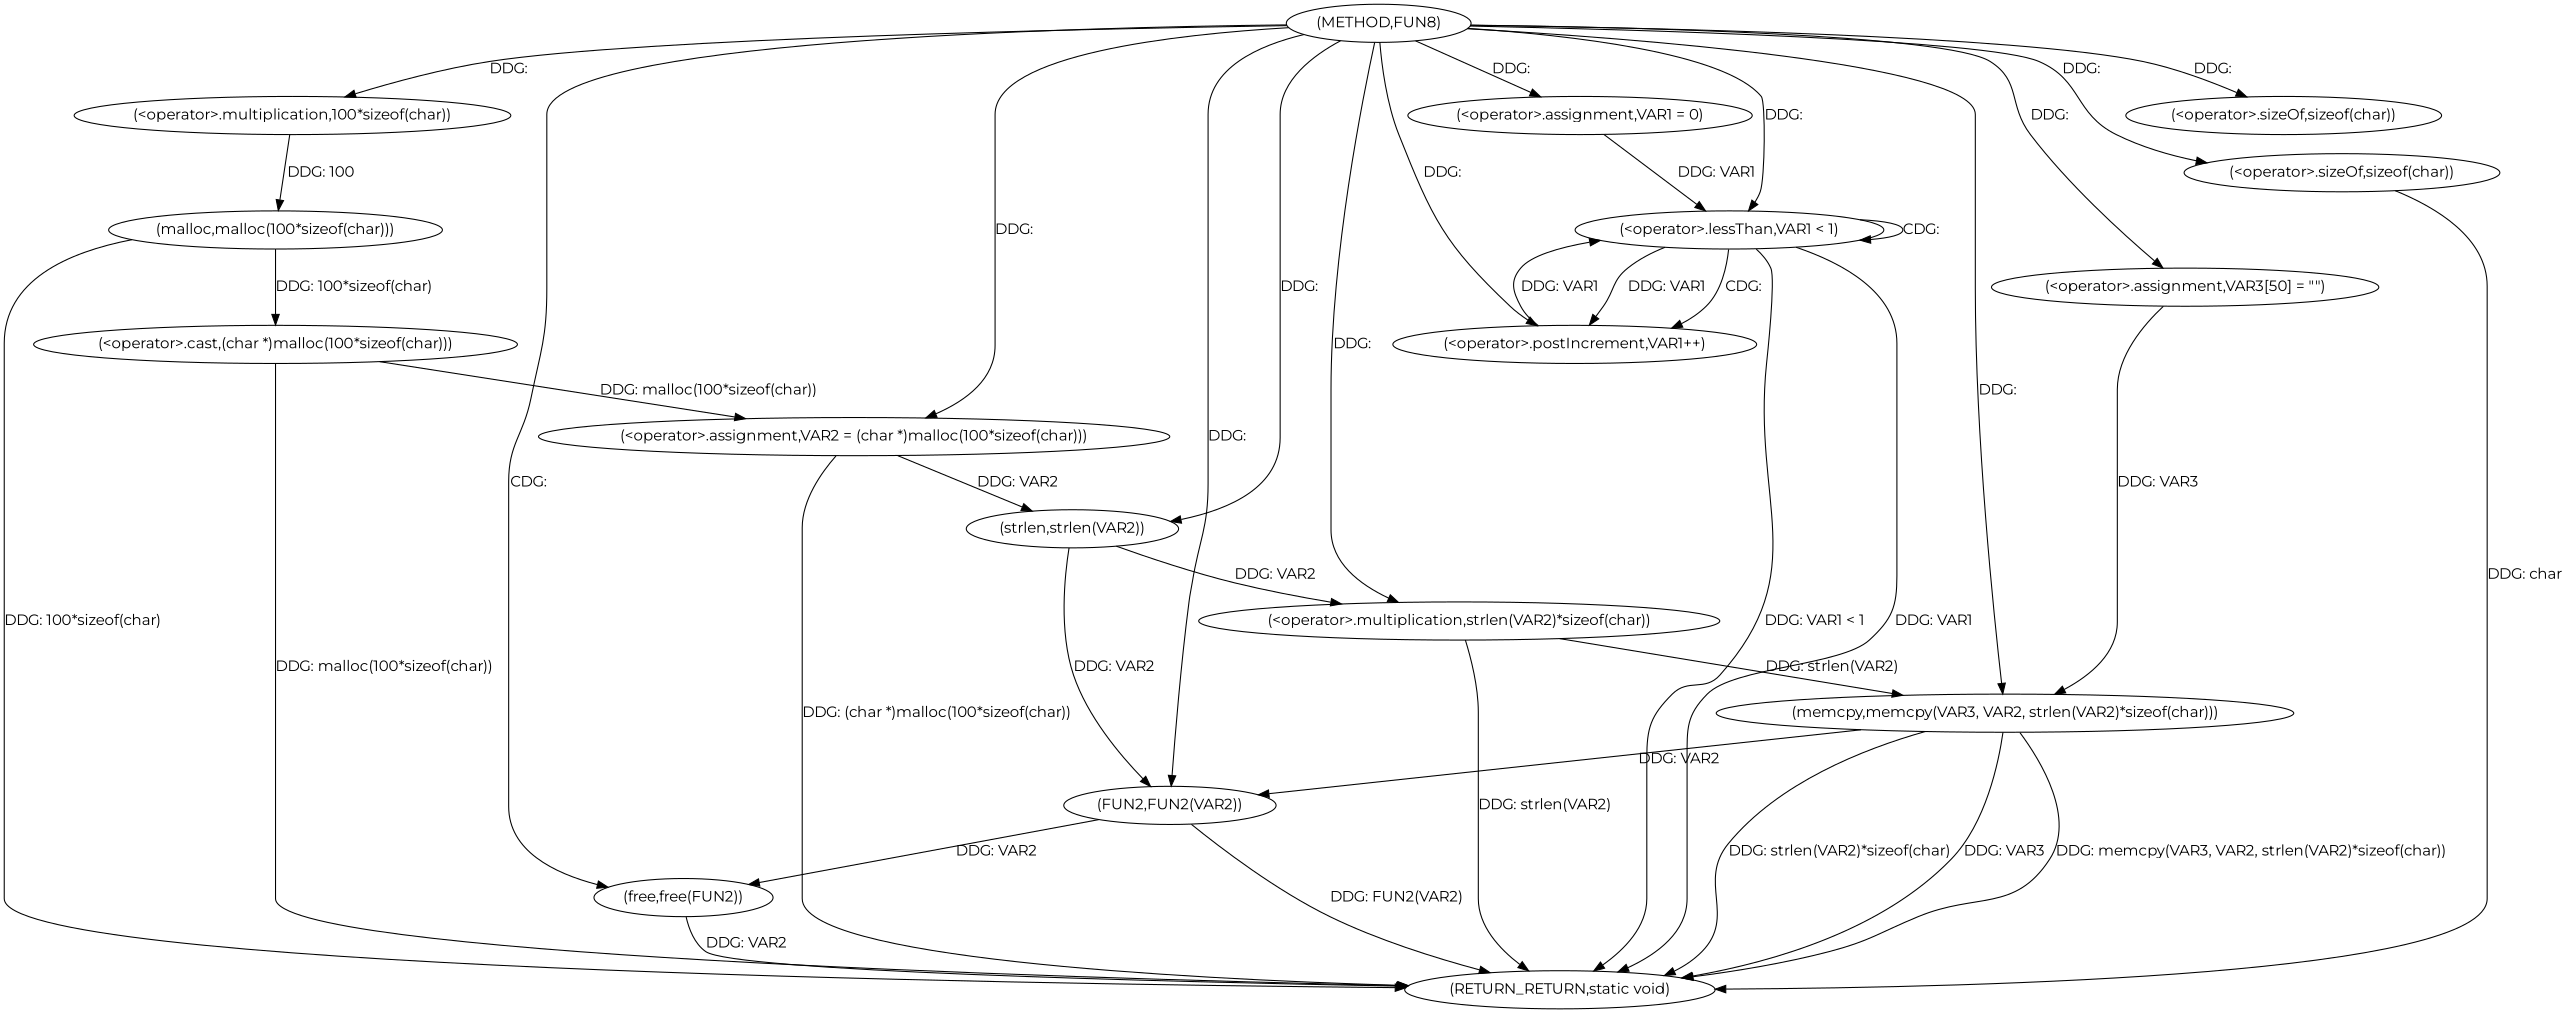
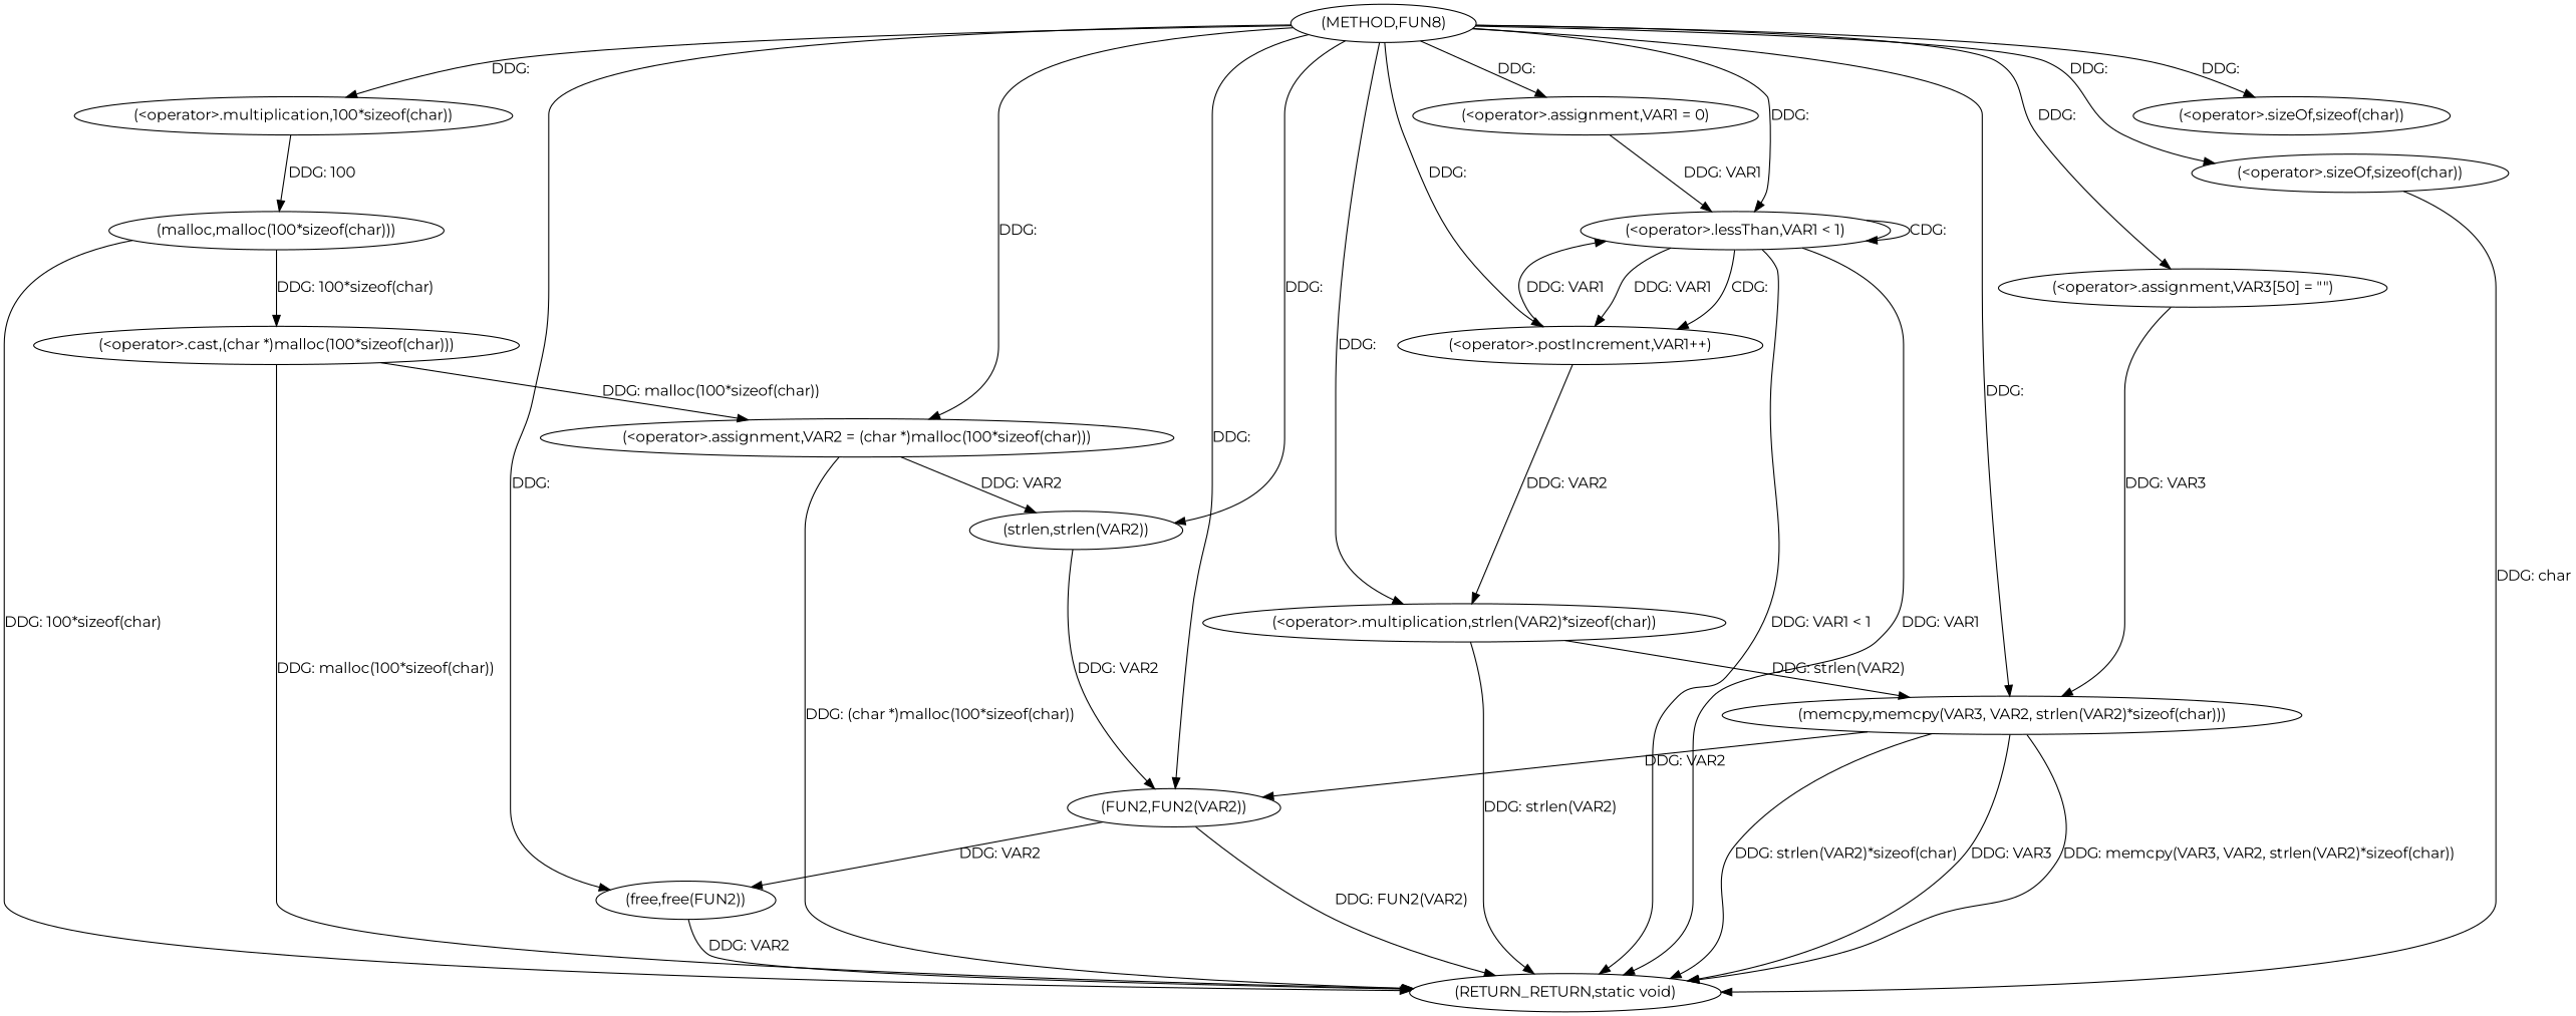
  digraph {
    fontname=Montserrat
    node [fontname=Montserrat]
    edge [fontname=Montserrat]
    n1 [label="(METHOD,FUN8)"]
    n2 [label="(<operator>.assignment,VAR2 = (char *)malloc(100*sizeof(char)))"]
    n3 [label="(<operator>.multiplication,100*sizeof(char))"]
    n4 [label="(<operator>.sizeOf,sizeof(char))"]
    n5 [label="(<operator>.assignment,VAR1 = 0)"]
    n6 [label="(<operator>.lessThan,VAR1 < 1)"]
    n7 [label="(<operator>.postIncrement,VAR1++)"]
    n8 [label="(<operator>.assignment,VAR3[50] = \"\")"]
    n9 [label="(memcpy,memcpy(VAR3, VAR2, strlen(VAR2)*sizeof(char)))"]
    n10 [label="(<operator>.multiplication,strlen(VAR2)*sizeof(char))"]
    n11 [label="(strlen,strlen(VAR2))"]
    n12 [label="(<operator>.sizeOf,sizeof(char))"]
    n13 [label="(FUN2,FUN2(VAR2))"]
    n14 [label="(free,free(FUN2))"]
    n15 [label="(RETURN_RETURN,static void)"]
    n16 [label="(malloc,malloc(100*sizeof(char)))"]
    n17 [label="(<operator>.cast,(char *)malloc(100*sizeof(char)))"]
    n1 -> n2 [label="DDG: "]
    n1 -> n3 [label="DDG: "]
    n1 -> n4 [label="DDG: "]
    n1 -> n5 [label="DDG: "]
    n1 -> n6 [label="DDG: "]
    n1 -> n7 [label="DDG: "]
    n1 -> n8 [label="DDG: "]
    n1 -> n9 [label="DDG: "]
    n1 -> n10 [label="DDG: "]
    n1 -> n11 [label="DDG: "]
    n1 -> n12 [label="DDG: "]
    n1 -> n13 [label="DDG: "]
-   n1 -> n14 [label="CDG: "]
+   n1 -> n14 [label="DDG: "]
    n2 -> n11 [label="DDG: VAR2"]
    n2 -> n15 [label="DDG: (char *)malloc(100*sizeof(char))"]
    n3 -> n16 [label="DDG: 100"]
    n5 -> n6 [label="DDG: VAR1"]
    n6 -> n6 [label="CDG: "]
    n6 -> n7 [label="DDG: VAR1"]
    n6 -> n7 [label="CDG: "]
    n6 -> n15 [label="DDG: VAR1 < 1"]
    n6 -> n15 [label="DDG: VAR1"]
    n7 -> n6 [label="DDG: VAR1"]
    n8 -> n9 [label="DDG: VAR3"]
    n9 -> n13 [label="DDG: VAR2"]
    n9 -> n15 [label="DDG: strlen(VAR2)*sizeof(char)"]
    n9 -> n15 [label="DDG: VAR3"]
    n9 -> n15 [label="DDG: memcpy(VAR3, VAR2, strlen(VAR2)*sizeof(char))"]
    n10 -> n9 [label="DDG: strlen(VAR2)"]
    n10 -> n15 [label="DDG: strlen(VAR2)"]
-   n11 -> n10 [label="DDG: VAR2"]
+   n7 -> n10 [label="DDG: VAR2"]
    n11 -> n13 [label="DDG: VAR2"]
    n12 -> n15 [label="DDG: char"]
    n13 -> n14 [label="DDG: VAR2"]
    n13 -> n15 [label="DDG: FUN2(VAR2)"]
    n14 -> n15 [label="DDG: VAR2"]
    n16 -> n15 [label="DDG: 100*sizeof(char)"]
    n16 -> n17 [label="DDG: 100*sizeof(char)"]
    n17 -> n2 [label="DDG: malloc(100*sizeof(char))"]
    n17 -> n15 [label="DDG: malloc(100*sizeof(char))"]
  }
